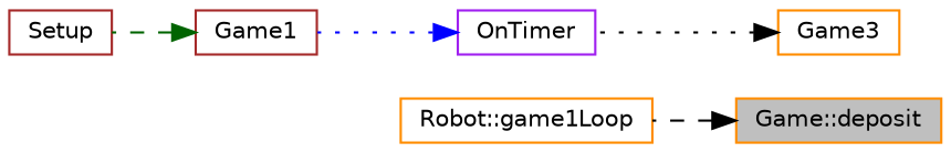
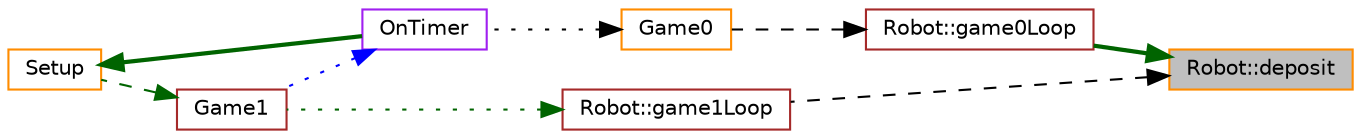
  digraph {
    rankdir=RL
    node [color=darkorange fillcolor=white fontname=Helvetica fontsize=10 shape=record style=filled]
    edge [color=darkgreen dir=back fontname=Helvetica fontsize=10 labelfontname=Helvetica labelfontsize=10 style=dashed]
-   n1 [fillcolor=grey75 fontcolor=black height=0.2 label="Game::deposit" width=0.4]
-   n3 [height=0.2 label="Robot::game1Loop" width=0.4]
-   n4 [height=0.2 label=Game3 width=0.4]
+   n1 [fillcolor=grey75 fontcolor=black height=0.2 label="Robot::deposit" width=0.4]
+   n2 [color=brown height=0.2 label="Robot::game0Loop" width=0.4]
+   n3 [color=brown height=0.2 label="Robot::game1Loop" width=0.4]
+   n4 [height=0.2 label=Game0 width=0.4]
    n5 [color=brown height=0.2 label=Game1 width=0.4]
    n6 [color=purple height=0.2 label=OnTimer width=0.4]
-   n7 [color=brown height=0.2 label=Setup width=0.4]
+   n7 [height=0.2 label=Setup width=0.4]
+   n1 -> n2 [style=bold]
    n1 -> n3 [color=black]
+   n2 -> n4 [color=black]
+   n3 -> n5 [style=dotted]
    n4 -> n6 [color=black style=dotted]
    n5 -> n7
    n6 -> n5 [color=blue style=dotted]
+   n7 -> n6 [style=bold]
  }
